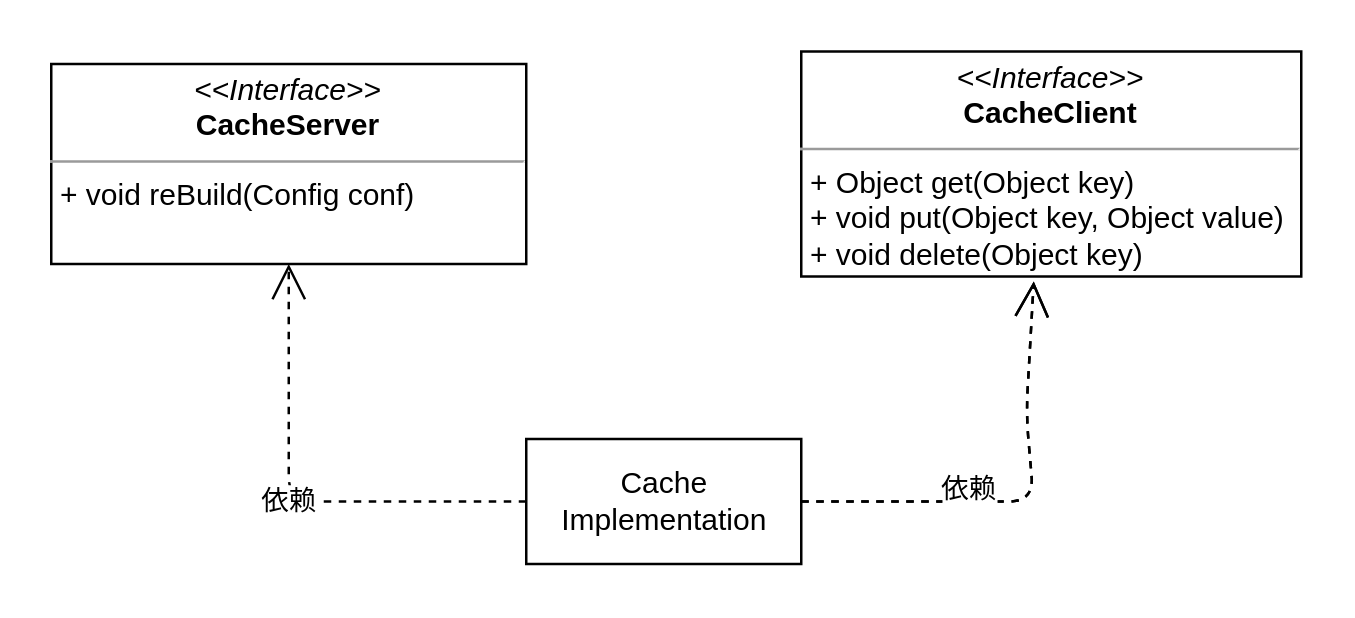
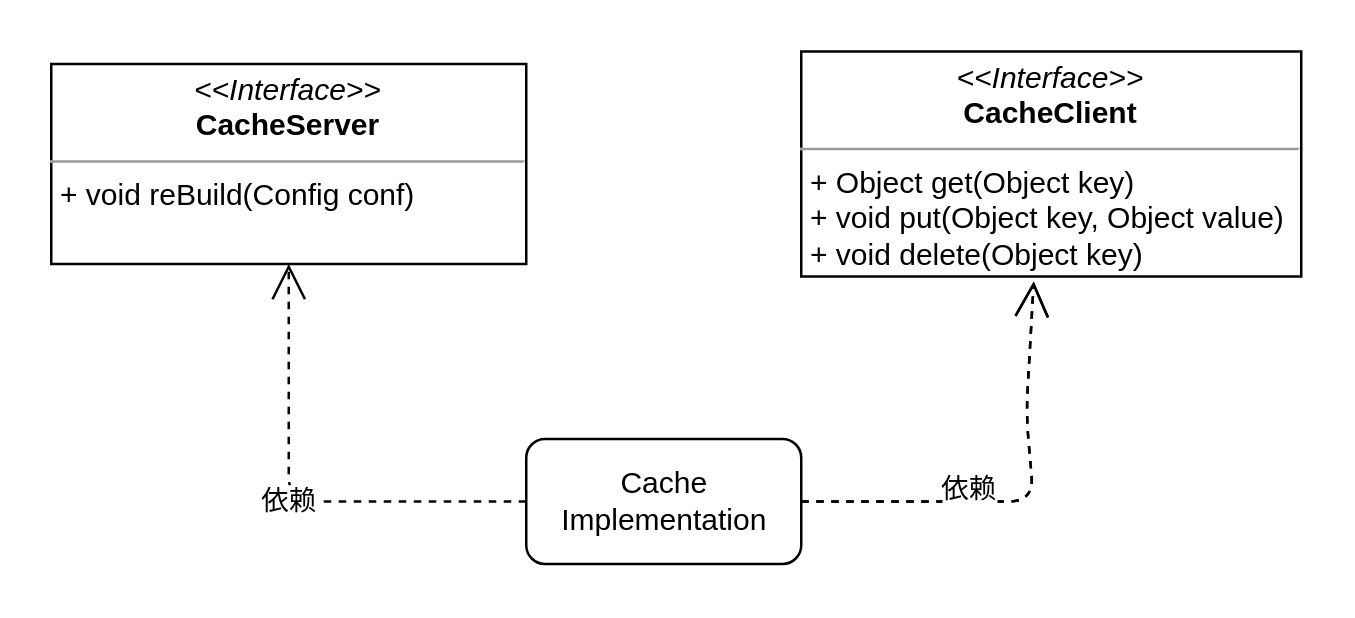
  <mxCell id="0" />
  <mxCell id="1" parent="0" />
- <mxCell id="2" value="Cache&lt;br&gt;Implementation" style="html=1;" vertex="1" parent="1"><mxGeometry x="210" y="175" width="110" height="50" as="geometry" /></mxCell>
+ <mxCell id="2" value="Cache&lt;br&gt;Implementation" style="html=1;rounded=1;" vertex="1" parent="1"><mxGeometry x="210" y="175" width="110" height="50" as="geometry" /></mxCell>
  <mxCell id="3" value="依赖" style="endArrow=open;endSize=12;dashed=1;html=1;entryX=0.5;entryY=1;entryDx=0;entryDy=0;exitX=0;exitY=0.5;exitDx=0;exitDy=0;" edge="1" parent="1" source="2" target="4"><mxGeometry width="160" relative="1" as="geometry"><mxPoint x="220" y="285" as="sourcePoint" /><mxPoint x="115" y="115" as="targetPoint" /><Array as="points"><mxPoint x="115" y="200" /></Array></mxGeometry></mxCell>
  <mxCell id="4" value="&lt;p style=&quot;margin: 0px ; margin-top: 4px ; text-align: center&quot;&gt;&lt;i&gt;&amp;lt;&amp;lt;Interface&amp;gt;&amp;gt;&lt;/i&gt;&lt;br&gt;&lt;b&gt;CacheServer&lt;/b&gt;&lt;/p&gt;&lt;hr size=&quot;1&quot;&gt;&lt;p style=&quot;margin: 0px ; margin-left: 4px&quot;&gt;&lt;span&gt;+ void reBuild(Config conf)&lt;/span&gt;&lt;br&gt;&lt;/p&gt;&lt;p style=&quot;margin: 0px ; margin-left: 4px&quot;&gt;&lt;br&gt;&lt;/p&gt;" style="verticalAlign=top;align=left;overflow=fill;fontSize=12;fontFamily=Helvetica;html=1;" vertex="1" parent="1"><mxGeometry x="20" y="25" width="190" height="80" as="geometry" /></mxCell>
  <mxCell id="5" value="&lt;p style=&quot;margin: 0px ; margin-top: 4px ; text-align: center&quot;&gt;&lt;i&gt;&amp;lt;&amp;lt;Interface&amp;gt;&amp;gt;&lt;/i&gt;&lt;br&gt;&lt;b&gt;CacheClient&lt;/b&gt;&lt;/p&gt;&lt;hr size=&quot;1&quot;&gt;&lt;p style=&quot;margin: 0px ; margin-left: 4px&quot;&gt;&lt;span&gt;+ Object get(Object key)&lt;/span&gt;&lt;br&gt;&lt;/p&gt;&lt;p style=&quot;margin: 0px ; margin-left: 4px&quot;&gt;+ void put(Object key, Object value)&lt;/p&gt;&lt;p style=&quot;margin: 0px ; margin-left: 4px&quot;&gt;+ void delete(Object key)&lt;/p&gt;" style="verticalAlign=top;align=left;overflow=fill;fontSize=12;fontFamily=Helvetica;html=1;" vertex="1" parent="1"><mxGeometry x="320" y="20" width="200" height="90" as="geometry" /></mxCell>
  <mxCell id="6" value="依赖" style="endArrow=open;endSize=12;dashed=1;html=1;exitX=1;exitY=0.5;exitDx=0;exitDy=0;entryX=0.465;entryY=1.022;entryDx=0;entryDy=0;entryPerimeter=0;" edge="1" parent="1" source="2" target="5"><mxGeometry x="-0.256" y="5" width="160" relative="1" as="geometry"><mxPoint x="220" y="210" as="sourcePoint" /><mxPoint x="125" y="115" as="targetPoint" /><Array as="points"><mxPoint x="413" y="200" /><mxPoint x="410" y="165" /></Array><mxPoint as="offset" /></mxGeometry></mxCell>
  <mxCell id="7" value="依赖" style="endArrow=open;endSize=12;dashed=1;html=1;exitX=1;exitY=0.5;exitDx=0;exitDy=0;entryX=0.465;entryY=1.022;entryDx=0;entryDy=0;entryPerimeter=0;" edge="1" parent="1" source="2" target="5"><mxGeometry x="-0.256" y="5" width="160" relative="1" as="geometry"><mxPoint x="320" y="200" as="sourcePoint" /><mxPoint x="413" y="111.98" as="targetPoint" /><Array as="points"><mxPoint x="413" y="200" /><mxPoint x="410" y="165" /></Array><mxPoint as="offset" /></mxGeometry></mxCell>
